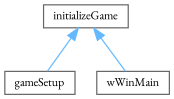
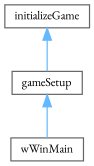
  digraph {
    fontname="EB Garamond"
    rankdir=TB
    node [color=grey40 fillcolor=white fontname="EB Garamond" fontsize=10 shape=box style=filled]
    edge [color=steelblue1 dir=back fontname="EB Garamond" fontsize=10 labelfontname=Helvetica labelfontsize=10 style=solid]
    n1 [height=0.2 label=initializeGame width=0.4]
    n2 [height=0.2 label=gameSetup width=0.4]
    n3 [height=0.2 label=wWinMain width=0.4]
    n1 -> n2
-   n1 -> n3
+   n2 -> n3
  }
